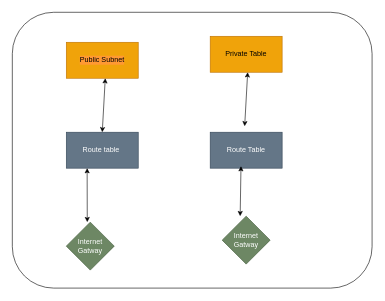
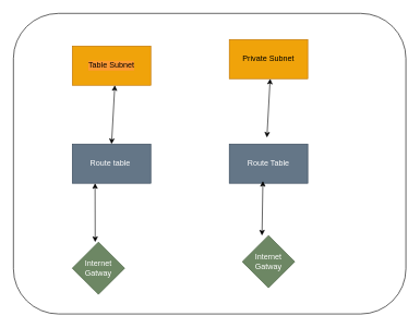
  <mxCell id="0" />
  <mxCell id="1" parent="0" />
  <mxCell id="2" value="" style="rounded=1;whiteSpace=wrap;html=1;fontStyle=1" vertex="1" parent="1"><mxGeometry x="20" y="20" width="600" height="460" as="geometry" /></mxCell>
- <mxCell id="3" value="Public Subnet" style="rounded=0;whiteSpace=wrap;html=1;labelBackgroundColor=#FF9933;fillColor=#f0a30a;strokeColor=#BD7000;fontColor=#000000;" vertex="1" parent="1"><mxGeometry x="110" y="70" width="120" height="60" as="geometry" /></mxCell>
- <mxCell id="4" value="Private Table" style="rounded=0;whiteSpace=wrap;html=1;fillColor=#f0a30a;fontColor=#000000;strokeColor=#BD7000;" vertex="1" parent="1"><mxGeometry x="350" y="60" width="120" height="60" as="geometry" /></mxCell>
+ <mxCell id="3" value="Table Subnet" style="rounded=0;whiteSpace=wrap;html=1;labelBackgroundColor=#FF9933;fillColor=#f0a30a;strokeColor=#BD7000;fontColor=#000000;" vertex="1" parent="1"><mxGeometry x="110" y="70" width="120" height="60" as="geometry" /></mxCell>
+ <mxCell id="4" value="Private Subnet" style="rounded=0;whiteSpace=wrap;html=1;fillColor=#f0a30a;fontColor=#000000;strokeColor=#BD7000;" vertex="1" parent="1"><mxGeometry x="350" y="60" width="120" height="60" as="geometry" /></mxCell>
  <mxCell id="5" value="Route table&lt;span style=&quot;white-space: pre;&quot;&gt; &lt;/span&gt;" style="rounded=0;whiteSpace=wrap;html=1;fillColor=#647687;fontColor=#ffffff;strokeColor=#314354;" vertex="1" parent="1"><mxGeometry x="110" y="220" width="120" height="60" as="geometry" /></mxCell>
  <mxCell id="6" value="Route Table" style="rounded=0;whiteSpace=wrap;html=1;fillColor=#647687;fontColor=#ffffff;strokeColor=#314354;" vertex="1" parent="1"><mxGeometry x="350" y="220" width="120" height="60" as="geometry" /></mxCell>
  <mxCell id="7" value="Internet Gatway" style="rhombus;whiteSpace=wrap;html=1;fillColor=#6d8764;fontColor=#ffffff;strokeColor=#3A5431;" vertex="1" parent="1"><mxGeometry x="110" y="370" width="80" height="80" as="geometry" /></mxCell>
  <mxCell id="8" value="Internet Gatway" style="rhombus;whiteSpace=wrap;html=1;fillColor=#6d8764;fontColor=#ffffff;strokeColor=#3A5431;" vertex="1" parent="1"><mxGeometry x="370" y="360" width="80" height="80" as="geometry" /></mxCell>
  <mxCell id="9" value="" style="endArrow=classic;startArrow=classic;html=1;rounded=0;entryX=0.208;entryY=0.565;entryDx=0;entryDy=0;entryPerimeter=0;" edge="1" parent="1" target="2"><mxGeometry width="50" height="50" relative="1" as="geometry"><mxPoint x="145" y="370" as="sourcePoint" /><mxPoint x="195" y="320" as="targetPoint" /></mxGeometry></mxCell>
  <mxCell id="10" value="" style="endArrow=classic;startArrow=classic;html=1;rounded=0;entryX=0.428;entryY=0.944;entryDx=0;entryDy=0;entryPerimeter=0;" edge="1" parent="1" target="6"><mxGeometry width="50" height="50" relative="1" as="geometry"><mxPoint x="400" y="360" as="sourcePoint" /><mxPoint x="450" y="310" as="targetPoint" /></mxGeometry></mxCell>
  <mxCell id="11" value="" style="endArrow=classic;startArrow=classic;html=1;rounded=0;exitX=0.5;exitY=0;exitDx=0;exitDy=0;" edge="1" parent="1" source="5"><mxGeometry width="50" height="50" relative="1" as="geometry"><mxPoint x="125" y="180" as="sourcePoint" /><mxPoint x="175" y="130" as="targetPoint" /></mxGeometry></mxCell>
  <mxCell id="12" value="" style="endArrow=classic;startArrow=classic;html=1;rounded=0;exitX=0.5;exitY=0;exitDx=0;exitDy=0;" edge="1" parent="1"><mxGeometry width="50" height="50" relative="1" as="geometry"><mxPoint x="407.5" y="210" as="sourcePoint" /><mxPoint x="412.5" y="120" as="targetPoint" /></mxGeometry></mxCell>
